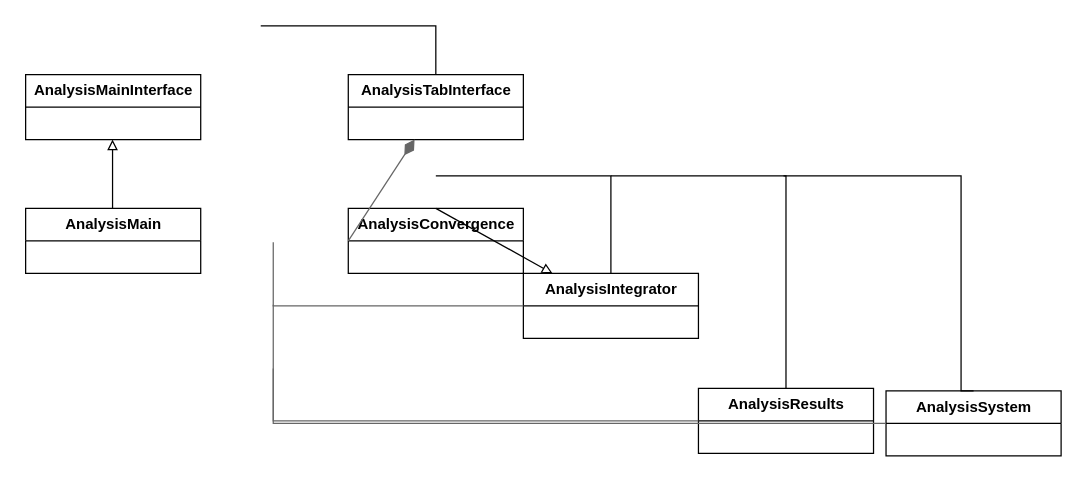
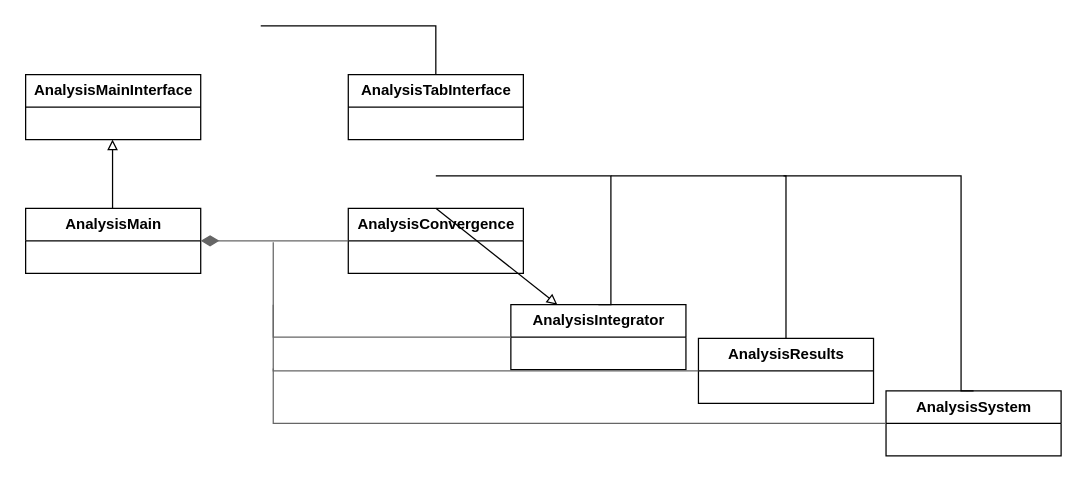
  <mxCell id="0" />
  <mxCell id="1" parent="0" />
  <mxCell id="2" value="&lt;b&gt;AnalysisMainInterface&lt;/b&gt;" style="swimlane;fontStyle=0;childLayout=stackLayout;horizontal=1;startSize=26;fillColor=none;horizontalStack=0;resizeParent=1;resizeParentMax=0;resizeLast=0;collapsible=1;marginBottom=0;html=1;" vertex="1" parent="1"><mxGeometry x="20" y="59" width="140" height="52" as="geometry" /></mxCell>
  <mxCell id="3" value="&lt;b&gt;AnalysisTabInterface&lt;/b&gt;" style="swimlane;fontStyle=0;childLayout=stackLayout;horizontal=1;startSize=26;fillColor=none;horizontalStack=0;resizeParent=1;resizeParentMax=0;resizeLast=0;collapsible=1;marginBottom=0;html=1;" vertex="1" parent="1"><mxGeometry x="278" y="59" width="140" height="52" as="geometry" /></mxCell>
  <mxCell id="4" value="&lt;b&gt;AnalysisMain&lt;/b&gt;" style="swimlane;fontStyle=0;childLayout=stackLayout;horizontal=1;startSize=26;fillColor=none;horizontalStack=0;resizeParent=1;resizeParentMax=0;resizeLast=0;collapsible=1;marginBottom=0;html=1;" vertex="1" parent="1"><mxGeometry x="20" y="166" width="140" height="52" as="geometry" /></mxCell>
  <mxCell id="5" value="&lt;b&gt;AnalysisConvergence&lt;/b&gt;" style="swimlane;fontStyle=0;childLayout=stackLayout;horizontal=1;startSize=26;fillColor=none;horizontalStack=0;resizeParent=1;resizeParentMax=0;resizeLast=0;collapsible=1;marginBottom=0;html=1;" vertex="1" parent="1"><mxGeometry x="278" y="166" width="140" height="52" as="geometry" /></mxCell>
- <mxCell id="6" value="&lt;b&gt;AnalysisIntegrator&lt;/b&gt;" style="swimlane;fontStyle=0;childLayout=stackLayout;horizontal=1;startSize=26;fillColor=none;horizontalStack=0;resizeParent=1;resizeParentMax=0;resizeLast=0;collapsible=1;marginBottom=0;html=1;" vertex="1" parent="1"><mxGeometry x="418" y="218" width="140" height="52" as="geometry" /></mxCell>
- <mxCell id="7" value="&lt;b&gt;AnalysisResults&lt;/b&gt;" style="swimlane;fontStyle=0;childLayout=stackLayout;horizontal=1;startSize=26;fillColor=none;horizontalStack=0;resizeParent=1;resizeParentMax=0;resizeLast=0;collapsible=1;marginBottom=0;html=1;" vertex="1" parent="1"><mxGeometry x="558" y="310" width="140" height="52" as="geometry" /></mxCell>
+ <mxCell id="6" value="&lt;b&gt;AnalysisIntegrator&lt;/b&gt;" style="swimlane;fontStyle=0;childLayout=stackLayout;horizontal=1;startSize=26;fillColor=none;horizontalStack=0;resizeParent=1;resizeParentMax=0;resizeLast=0;collapsible=1;marginBottom=0;html=1;" vertex="1" parent="1"><mxGeometry x="408" y="243" width="140" height="52" as="geometry" /></mxCell>
+ <mxCell id="7" value="&lt;b&gt;AnalysisResults&lt;/b&gt;" style="swimlane;fontStyle=0;childLayout=stackLayout;horizontal=1;startSize=26;fillColor=none;horizontalStack=0;resizeParent=1;resizeParentMax=0;resizeLast=0;collapsible=1;marginBottom=0;html=1;" vertex="1" parent="1"><mxGeometry x="558" y="270" width="140" height="52" as="geometry" /></mxCell>
  <mxCell id="8" value="&lt;b&gt;AnalysisSystem&lt;/b&gt;" style="swimlane;fontStyle=0;childLayout=stackLayout;horizontal=1;startSize=26;fillColor=none;horizontalStack=0;resizeParent=1;resizeParentMax=0;resizeLast=0;collapsible=1;marginBottom=0;html=1;" vertex="1" parent="1"><mxGeometry x="708" y="312" width="140" height="52" as="geometry" /></mxCell>
  <mxCell id="9" value="" style="endArrow=block;html=1;rounded=0;exitX=0.5;exitY=0;exitDx=0;exitDy=0;endFill=0;" edge="1" parent="1" source="5" target="6"><mxGeometry width="50" height="50" relative="1" as="geometry"><mxPoint x="394" y="201" as="sourcePoint" /><mxPoint x="444" y="151" as="targetPoint" /></mxGeometry></mxCell>
  <mxCell id="10" value="" style="endArrow=block;html=1;rounded=0;exitX=0.5;exitY=0;exitDx=0;exitDy=0;entryX=0.5;entryY=1;entryDx=0;entryDy=0;endFill=0;" edge="1" parent="1"><mxGeometry width="50" height="50" relative="1" as="geometry"><mxPoint x="89.5" y="166" as="sourcePoint" /><mxPoint x="89.5" y="111" as="targetPoint" /></mxGeometry></mxCell>
  <mxCell id="11" value="" style="edgeStyle=elbowEdgeStyle;elbow=horizontal;endArrow=none;html=1;rounded=0;exitX=0.5;exitY=0;exitDx=0;exitDy=0;endFill=0;" edge="1" parent="1" source="3"><mxGeometry width="50" height="50" relative="1" as="geometry"><mxPoint x="353" y="31" as="sourcePoint" /><mxPoint x="208" y="20" as="targetPoint" /><Array as="points"><mxPoint x="348" y="32" /></Array></mxGeometry></mxCell>
  <mxCell id="12" value="" style="edgeStyle=elbowEdgeStyle;elbow=horizontal;endArrow=none;html=1;rounded=0;exitX=0.5;exitY=0;exitDx=0;exitDy=0;endFill=0;" edge="1" parent="1" source="6"><mxGeometry width="50" height="50" relative="1" as="geometry"><mxPoint x="488" y="179" as="sourcePoint" /><mxPoint x="348" y="140" as="targetPoint" /><Array as="points"><mxPoint x="488" y="181" /></Array></mxGeometry></mxCell>
  <mxCell id="13" value="" style="edgeStyle=elbowEdgeStyle;elbow=horizontal;endArrow=none;html=1;rounded=0;exitX=0.5;exitY=0;exitDx=0;exitDy=0;endFill=0;" edge="1" parent="1" source="7"><mxGeometry width="50" height="50" relative="1" as="geometry"><mxPoint x="660" y="218" as="sourcePoint" /><mxPoint x="488" y="140" as="targetPoint" /><Array as="points"><mxPoint x="628" y="210" /></Array></mxGeometry></mxCell>
  <mxCell id="14" value="" style="edgeStyle=elbowEdgeStyle;elbow=horizontal;endArrow=none;html=1;rounded=0;exitX=0.5;exitY=0;exitDx=0;exitDy=0;endFill=0;" edge="1" parent="1" source="8"><mxGeometry width="50" height="50" relative="1" as="geometry"><mxPoint x="832" y="270" as="sourcePoint" /><mxPoint x="626" y="140" as="targetPoint" /><Array as="points"><mxPoint x="768" y="234" /></Array></mxGeometry></mxCell>
- <mxCell id="15" value="" style="endArrow=diamondThin;html=1;rounded=0;exitX=0;exitY=0.5;exitDx=0;exitDy=0;startArrow=none;startFill=0;endFill=1;fillColor=#f5f5f5;strokeColor=#666666;endSize=12;" edge="1" parent="1" source="5" target="3"><mxGeometry width="50" height="50" relative="1" as="geometry"><mxPoint x="223" y="308" as="sourcePoint" /><mxPoint x="273" y="258" as="targetPoint" /></mxGeometry></mxCell>
+ <mxCell id="15" value="" style="endArrow=diamondThin;html=1;rounded=0;exitX=0;exitY=0.5;exitDx=0;exitDy=0;entryX=1;entryY=0.5;entryDx=0;entryDy=0;startArrow=none;startFill=0;endFill=1;fillColor=#f5f5f5;strokeColor=#666666;endSize=12;" edge="1" parent="1" source="5" target="4"><mxGeometry width="50" height="50" relative="1" as="geometry"><mxPoint x="223" y="308" as="sourcePoint" /><mxPoint x="273" y="258" as="targetPoint" /></mxGeometry></mxCell>
  <mxCell id="16" value="" style="edgeStyle=elbowEdgeStyle;elbow=horizontal;endArrow=none;html=1;rounded=0;exitX=0;exitY=0.5;exitDx=0;exitDy=0;endFill=0;fillColor=#f5f5f5;strokeColor=#666666;" edge="1" parent="1" source="6"><mxGeometry width="50" height="50" relative="1" as="geometry"><mxPoint x="401" y="351" as="sourcePoint" /><mxPoint x="218" y="193" as="targetPoint" /><Array as="points"><mxPoint x="218" y="228" /></Array></mxGeometry></mxCell>
  <mxCell id="17" value="" style="edgeStyle=elbowEdgeStyle;elbow=horizontal;endArrow=none;html=1;rounded=0;exitX=0;exitY=0.5;exitDx=0;exitDy=0;endFill=0;fillColor=#f5f5f5;strokeColor=#666666;" edge="1" parent="1" source="7"><mxGeometry width="50" height="50" relative="1" as="geometry"><mxPoint x="434" y="294" as="sourcePoint" /><mxPoint x="218" y="243" as="targetPoint" /><Array as="points"><mxPoint x="218" y="278" /></Array></mxGeometry></mxCell>
  <mxCell id="18" value="" style="edgeStyle=elbowEdgeStyle;elbow=horizontal;endArrow=none;html=1;rounded=0;exitX=0;exitY=0.5;exitDx=0;exitDy=0;endFill=0;fillColor=#f5f5f5;strokeColor=#666666;" edge="1" parent="1" source="8"><mxGeometry width="50" height="50" relative="1" as="geometry"><mxPoint x="598" y="347" as="sourcePoint" /><mxPoint x="218" y="294" as="targetPoint" /><Array as="points"><mxPoint x="218" y="329" /></Array></mxGeometry></mxCell>
